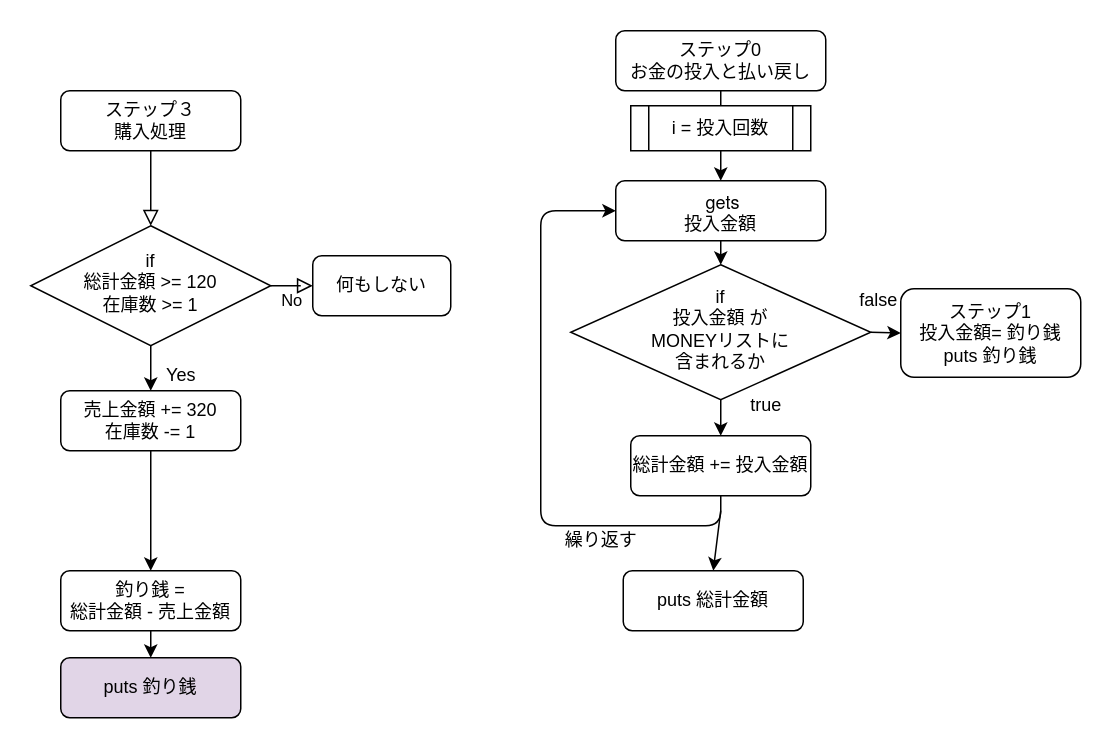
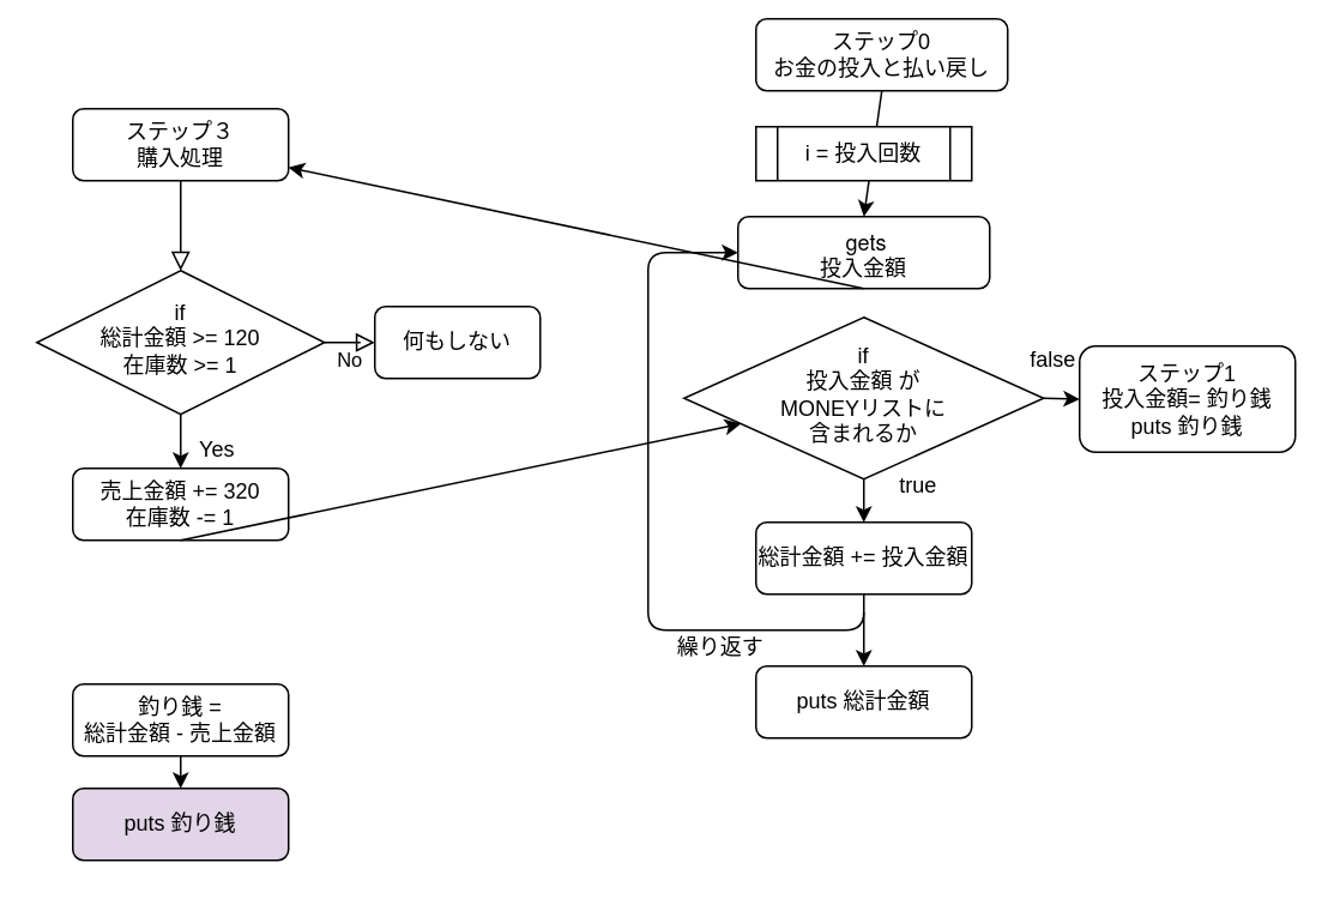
  <mxCell id="0" />
  <mxCell id="1" parent="0" />
  <mxCell id="2" value="" style="rounded=0;html=1;jettySize=auto;orthogonalLoop=1;fontSize=11;endArrow=block;endFill=0;endSize=8;strokeWidth=1;shadow=0;labelBackgroundColor=none;edgeStyle=orthogonalEdgeStyle;" parent="1" source="3" target="5" edge="1"><mxGeometry relative="1" as="geometry" /></mxCell>
  <mxCell id="3" value="ステップ３&lt;br&gt;購入処理" style="rounded=1;whiteSpace=wrap;html=1;fontSize=12;glass=0;strokeWidth=1;shadow=0;" parent="1" vertex="1"><mxGeometry x="40" y="60" width="120" height="40" as="geometry" /></mxCell>
  <mxCell id="4" value="No" style="edgeStyle=orthogonalEdgeStyle;rounded=0;html=1;jettySize=auto;orthogonalLoop=1;fontSize=11;endArrow=block;endFill=0;endSize=8;strokeWidth=1;shadow=0;labelBackgroundColor=none;" parent="1" source="5" target="6" edge="1"><mxGeometry y="10" relative="1" as="geometry"><mxPoint as="offset" /></mxGeometry></mxCell>
  <mxCell id="5" value="if&lt;br&gt;総計金額 &amp;gt;= 120&lt;br&gt;在庫数 &amp;gt;= 1" style="rhombus;whiteSpace=wrap;html=1;shadow=0;fontFamily=Helvetica;fontSize=12;align=center;strokeWidth=1;spacing=6;spacingTop=-4;" parent="1" vertex="1"><mxGeometry x="20" y="150" width="160" height="80" as="geometry" /></mxCell>
  <mxCell id="6" value="何もしない" style="rounded=1;whiteSpace=wrap;html=1;fontSize=12;glass=0;strokeWidth=1;shadow=0;" parent="1" vertex="1"><mxGeometry x="208" y="170" width="92" height="40" as="geometry" /></mxCell>
  <mxCell id="7" value="売上金額 += 320&lt;br&gt;在庫数 -= 1" style="rounded=1;whiteSpace=wrap;html=1;fontSize=12;glass=0;strokeWidth=1;shadow=0;" vertex="1" parent="1"><mxGeometry x="40" y="260" width="120" height="40" as="geometry" /></mxCell>
  <mxCell id="8" value="" style="endArrow=classic;html=1;exitX=0.5;exitY=1;exitDx=0;exitDy=0;entryX=0.5;entryY=0;entryDx=0;entryDy=0;" edge="1" parent="1" source="5" target="7"><mxGeometry width="50" height="50" relative="1" as="geometry"><mxPoint x="240" y="320" as="sourcePoint" /><mxPoint x="290" y="270" as="targetPoint" /></mxGeometry></mxCell>
  <mxCell id="9" value="Yes" style="text;html=1;align=center;verticalAlign=middle;resizable=0;points=[];autosize=1;" vertex="1" parent="1"><mxGeometry x="100" y="240" width="40" height="20" as="geometry" /></mxCell>
- <mxCell id="10" value="" style="endArrow=classic;html=1;exitX=0.5;exitY=1;exitDx=0;exitDy=0;entryX=0.5;entryY=0;entryDx=0;entryDy=0;" edge="1" parent="1" source="7" target="11"><mxGeometry width="50" height="50" relative="1" as="geometry"><mxPoint x="240" y="310" as="sourcePoint" /><mxPoint x="100" y="320" as="targetPoint" /></mxGeometry></mxCell>
+ <mxCell id="10" value="" style="endArrow=classic;html=1;exitX=0.5;exitY=1;exitDx=0;exitDy=0;" edge="1" parent="1" source="7" target="15"><mxGeometry width="50" height="50" relative="1" as="geometry"><mxPoint x="240" y="310" as="sourcePoint" /><mxPoint x="100" y="320" as="targetPoint" /></mxGeometry></mxCell>
  <mxCell id="11" value="釣り銭 =&lt;br&gt;総計金額 - 売上金額" style="rounded=1;whiteSpace=wrap;html=1;fontSize=12;glass=0;strokeWidth=1;shadow=0;" vertex="1" parent="1"><mxGeometry x="40" y="380" width="120" height="40" as="geometry" /></mxCell>
  <mxCell id="12" value="puts 釣り銭" style="rounded=1;whiteSpace=wrap;html=1;fontSize=12;glass=0;strokeWidth=1;shadow=0;fillColor=#e1d5e7;" vertex="1" parent="1"><mxGeometry x="40" y="438" width="120" height="40" as="geometry" /></mxCell>
  <mxCell id="13" value="" style="endArrow=classic;html=1;entryX=0.5;entryY=0;entryDx=0;entryDy=0;" edge="1" parent="1" target="12"><mxGeometry width="50" height="50" relative="1" as="geometry"><mxPoint x="100" y="420" as="sourcePoint" /><mxPoint x="150" y="370" as="targetPoint" /></mxGeometry></mxCell>
- <mxCell id="14" value="ステップ0&lt;br&gt;お金の投入と払い戻し" style="rounded=1;whiteSpace=wrap;html=1;fontSize=12;glass=0;strokeWidth=1;shadow=0;" vertex="1" parent="1"><mxGeometry x="410" y="20" width="140" height="40" as="geometry" /></mxCell>
+ <mxCell id="14" value="ステップ0&lt;br&gt;お金の投入と払い戻し" style="rounded=1;whiteSpace=wrap;html=1;fontSize=12;glass=0;strokeWidth=1;shadow=0;" vertex="1" parent="1"><mxGeometry x="420" y="10" width="140" height="40" as="geometry" /></mxCell>
  <mxCell id="15" value="if&lt;br&gt;投入金額 が&lt;br&gt;MONEYリストに&lt;br&gt;含まれるか" style="rhombus;whiteSpace=wrap;html=1;shadow=0;fontFamily=Helvetica;fontSize=12;align=center;strokeWidth=1;spacing=6;spacingTop=-4;" vertex="1" parent="1"><mxGeometry x="380" y="176" width="200" height="90" as="geometry" /></mxCell>
  <mxCell id="16" value="&lt;p class=&quot;p1&quot; style=&quot;margin: 0px ; font-stretch: normal ; line-height: normal ; font-family: &amp;#34;helvetica neue&amp;#34;&quot;&gt;&lt;span class=&quot;Apple-converted-space&quot;&gt;&amp;nbsp;gets&lt;/span&gt;&lt;/p&gt;投入金額" style="rounded=1;whiteSpace=wrap;html=1;fontSize=12;glass=0;strokeWidth=1;shadow=0;" vertex="1" parent="1"><mxGeometry x="410" y="120" width="140" height="40" as="geometry" /></mxCell>
  <mxCell id="17" value="ステップ1&lt;br&gt;投入金額= 釣り銭&lt;br&gt;puts 釣り銭" style="rounded=1;whiteSpace=wrap;html=1;fontSize=12;glass=0;strokeWidth=1;shadow=0;" vertex="1" parent="1"><mxGeometry x="600" y="192" width="120" height="59" as="geometry" /></mxCell>
  <mxCell id="18" value="" style="endArrow=classic;html=1;entryX=0;entryY=0.5;entryDx=0;entryDy=0;exitX=1;exitY=0.5;exitDx=0;exitDy=0;" edge="1" parent="1" source="15" target="17"><mxGeometry width="50" height="50" relative="1" as="geometry"><mxPoint x="340" y="260" as="sourcePoint" /><mxPoint x="390" y="210" as="targetPoint" /></mxGeometry></mxCell>
  <mxCell id="19" value="false" style="text;html=1;align=center;verticalAlign=middle;resizable=0;points=[];autosize=1;" vertex="1" parent="1"><mxGeometry x="565" y="190" width="40" height="20" as="geometry" /></mxCell>
  <mxCell id="20" value="" style="endArrow=classic;html=1;exitX=0.5;exitY=1;exitDx=0;exitDy=0;" edge="1" parent="1" source="14"><mxGeometry width="50" height="50" relative="1" as="geometry"><mxPoint x="340" y="260" as="sourcePoint" /><mxPoint x="480" y="120" as="targetPoint" /></mxGeometry></mxCell>
- <mxCell id="21" value="" style="endArrow=classic;html=1;exitX=0.5;exitY=1;exitDx=0;exitDy=0;entryX=0.5;entryY=0;entryDx=0;entryDy=0;" edge="1" parent="1" source="16" target="15"><mxGeometry width="50" height="50" relative="1" as="geometry"><mxPoint x="340" y="260" as="sourcePoint" /><mxPoint x="390" y="210" as="targetPoint" /></mxGeometry></mxCell>
+ <mxCell id="21" value="" style="endArrow=classic;html=1;exitX=0.5;exitY=1;exitDx=0;exitDy=0;" edge="1" parent="1" source="16" target="3"><mxGeometry width="50" height="50" relative="1" as="geometry"><mxPoint x="340" y="260" as="sourcePoint" /><mxPoint x="390" y="210" as="targetPoint" /></mxGeometry></mxCell>
  <mxCell id="22" value="総計金額 += 投入金額" style="rounded=1;whiteSpace=wrap;html=1;fontSize=12;glass=0;strokeWidth=1;shadow=0;" vertex="1" parent="1"><mxGeometry x="420" y="290" width="120" height="40" as="geometry" /></mxCell>
  <mxCell id="23" value="" style="endArrow=classic;html=1;entryX=0.5;entryY=0;entryDx=0;entryDy=0;exitX=0.5;exitY=1;exitDx=0;exitDy=0;" edge="1" parent="1" source="15" target="22"><mxGeometry width="50" height="50" relative="1" as="geometry"><mxPoint x="340" y="260" as="sourcePoint" /><mxPoint x="390" y="210" as="targetPoint" /></mxGeometry></mxCell>
  <mxCell id="24" value="true" style="text;html=1;align=center;verticalAlign=middle;resizable=0;points=[];autosize=1;" vertex="1" parent="1"><mxGeometry x="490" y="260" width="40" height="20" as="geometry" /></mxCell>
  <mxCell id="25" value="i = 投入回数" style="shape=process;whiteSpace=wrap;html=1;backgroundOutline=1;" vertex="1" parent="1"><mxGeometry x="420" y="70" width="120" height="30" as="geometry" /></mxCell>
  <mxCell id="26" value="" style="endArrow=classic;html=1;exitX=0.5;exitY=1;exitDx=0;exitDy=0;" edge="1" parent="1" source="22" target="16"><mxGeometry width="50" height="50" relative="1" as="geometry"><mxPoint x="340" y="320" as="sourcePoint" /><mxPoint x="360" y="130" as="targetPoint" /><Array as="points"><mxPoint x="480" y="350" /><mxPoint x="360" y="350" /><mxPoint x="360" y="140" /></Array></mxGeometry></mxCell>
  <mxCell id="27" value="繰り返す" style="text;html=1;align=center;verticalAlign=middle;resizable=0;points=[];autosize=1;" vertex="1" parent="1"><mxGeometry x="370" y="350" width="60" height="20" as="geometry" /></mxCell>
- <mxCell id="28" value="puts 総計金額" style="rounded=1;whiteSpace=wrap;html=1;" vertex="1" parent="1"><mxGeometry x="415" y="380" width="120" height="40" as="geometry" /></mxCell>
+ <mxCell id="28" value="puts 総計金額" style="rounded=1;whiteSpace=wrap;html=1;" vertex="1" parent="1"><mxGeometry x="420" y="370" width="120" height="40" as="geometry" /></mxCell>
  <mxCell id="29" value="" style="endArrow=classic;html=1;entryX=0.5;entryY=0;entryDx=0;entryDy=0;" edge="1" parent="1" target="28"><mxGeometry width="50" height="50" relative="1" as="geometry"><mxPoint x="480" y="340" as="sourcePoint" /><mxPoint x="390" y="270" as="targetPoint" /></mxGeometry></mxCell>
